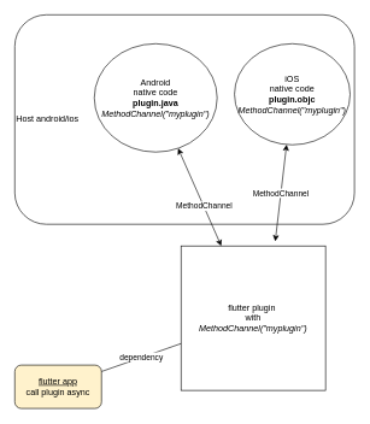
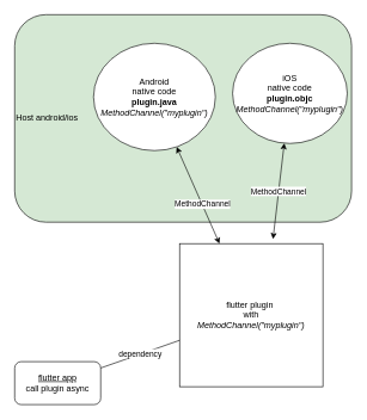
  <mxCell id="0" />
  <mxCell id="1" parent="0" />
- <mxCell id="2" value="Host android/ios" style="rounded=1;whiteSpace=wrap;html=1;align=left;" vertex="1" parent="1"><mxGeometry x="20" y="20" width="470" height="290" as="geometry" /></mxCell>
- <mxCell id="3" value="&lt;u&gt;flutter app&lt;/u&gt;&lt;br&gt;call plugin async" style="rounded=1;whiteSpace=wrap;html=1;fillColor=#fff2cc;" vertex="1" parent="1"><mxGeometry x="20" y="505" width="120" height="60" as="geometry" /></mxCell>
+ <mxCell id="2" value="Host android/ios" style="rounded=1;whiteSpace=wrap;html=1;align=left;fillColor=#d5e8d4;" vertex="1" parent="1"><mxGeometry x="20" y="20" width="470" height="290" as="geometry" /></mxCell>
+ <mxCell id="3" value="&lt;u&gt;flutter app&lt;/u&gt;&lt;br&gt;call plugin async" style="rounded=1;whiteSpace=wrap;html=1;" vertex="1" parent="1"><mxGeometry x="20" y="505" width="120" height="60" as="geometry" /></mxCell>
  <mxCell id="4" value="Android &lt;br&gt;native code &lt;br&gt;&lt;b&gt;plugin.java&lt;/b&gt;&lt;br&gt;&lt;i&gt;MethodChannel(&quot;myplugin&quot;)&lt;/i&gt;" style="ellipse;whiteSpace=wrap;html=1;" vertex="1" parent="1"><mxGeometry x="130" y="60" width="170" height="150" as="geometry" /></mxCell>
  <mxCell id="5" value="iOS &lt;br&gt;native code&lt;br&gt;&lt;b&gt;plugin.objc&lt;/b&gt;&lt;br&gt;&lt;i&gt;MethodChannel(&quot;myplugin&quot;)&lt;/i&gt;" style="ellipse;whiteSpace=wrap;html=1;" vertex="1" parent="1"><mxGeometry x="324" y="60" width="160" height="140" as="geometry" /></mxCell>
  <mxCell id="6" value="flutter plugin&amp;nbsp;&lt;br&gt;with&lt;br&gt;&lt;i&gt;MethodChannel(&quot;myplugin&quot;)&lt;/i&gt;" style="whiteSpace=wrap;html=1;aspect=fixed;" vertex="1" parent="1"><mxGeometry x="250" y="340" width="200" height="200" as="geometry" /></mxCell>
  <mxCell id="7" value="dependency" style="endArrow=none;html=1;rounded=0;" edge="1" parent="1" source="6" target="3"><mxGeometry width="50" height="50" relative="1" as="geometry"><mxPoint x="160" y="480" as="sourcePoint" /><mxPoint x="210" y="430" as="targetPoint" /></mxGeometry></mxCell>
  <mxCell id="8" value="" style="endArrow=classic;startArrow=classic;html=1;rounded=0;" edge="1" parent="1" source="6" target="4"><mxGeometry width="50" height="50" relative="1" as="geometry"><mxPoint x="350" y="410" as="sourcePoint" /><mxPoint x="400" y="360" as="targetPoint" /></mxGeometry></mxCell>
  <mxCell id="9" value="MethodChannel" style="edgeLabel;html=1;align=center;verticalAlign=middle;resizable=0;points=[];" vertex="1" connectable="0" parent="8"><mxGeometry x="-0.178" relative="1" as="geometry"><mxPoint as="offset" /></mxGeometry></mxCell>
  <mxCell id="10" value="MethodChannel" style="endArrow=classic;startArrow=classic;html=1;rounded=0;exitX=0.652;exitY=-0.032;exitDx=0;exitDy=0;exitPerimeter=0;" edge="1" parent="1" source="6" target="5"><mxGeometry width="50" height="50" relative="1" as="geometry"><mxPoint x="480" y="390" as="sourcePoint" /><mxPoint x="530" y="340" as="targetPoint" /></mxGeometry></mxCell>
